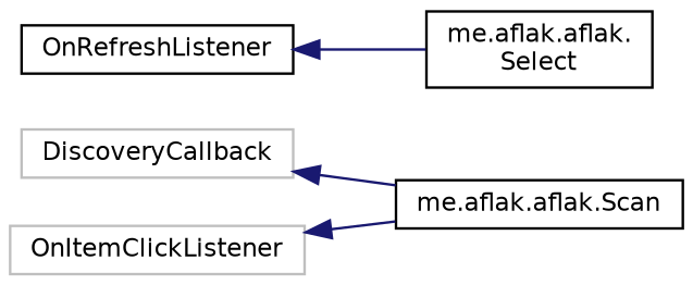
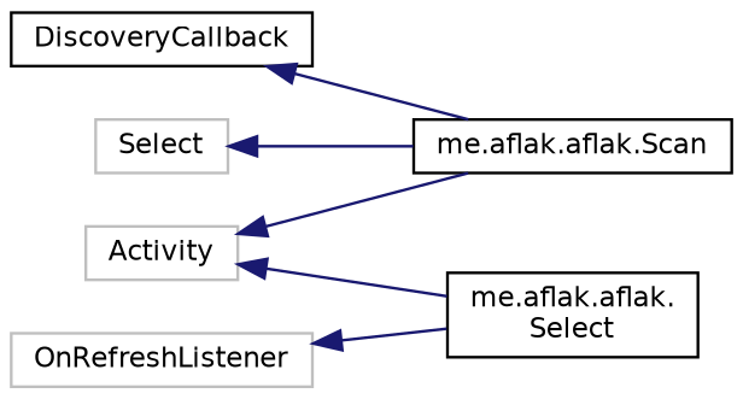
  digraph {
    rankdir=LR
    node [color=grey75 fillcolor=white fontname=Helvetica fontsize=10 shape=record style=filled]
    edge [color=midnightblue dir=back fontname=Helvetica fontsize=10 labelfontname=Helvetica labelfontsize=10 style=solid]
+   n1 [height=0.2 label=Activity width=0.4]
    n2 [color=black height=0.2 label="me.aflak.aflak.Scan" width=0.4]
    n3 [color=black height=0.2 label="me.aflak.aflak.\lSelect" width=0.4]
-   n4 [height=0.2 label=DiscoveryCallback width=0.4]
-   n5 [height=0.2 label=OnItemClickListener width=0.4]
-   n6 [color=black height=0.2 label=OnRefreshListener width=0.4]
+   n4 [color=black height=0.2 label=DiscoveryCallback width=0.4]
+   n5 [height=0.2 label=Select width=0.4]
+   n6 [height=0.2 label=OnRefreshListener width=0.4]
+   n1 -> n2
+   n1 -> n3
    n4 -> n2
    n5 -> n2
    n6 -> n3
  }
